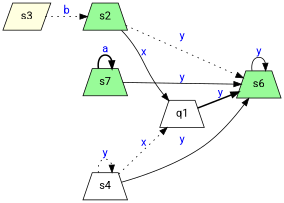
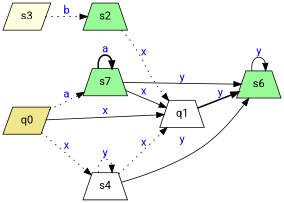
  digraph {
    fontname=Roboto
    rankdir=LR
    node [fillcolor=palegreen fontname=Roboto shape=trapezium style=filled]
    edge [fontname=Roboto style=solid]
    s6
    s4 [fillcolor=white]
    q1 [fillcolor=white]
    s3 [fillcolor=lightyellow shape=parallelogram]
    s2
    s7
+   q0 [fillcolor=khaki shape=parallelogram]
    s6 -> s6 [label=<<font color="blue">y</font>>]
    s4 -> s6 [label=<<font color="blue">y</font>>]
    s4 -> s4 [label=<<font color="blue">y</font>> style=dotted]
    s4 -> q1 [label=<<font color="blue">x</font>> style=dotted]
    q1 -> s6 [label=<<font color="blue">y</font>> style=bold]
    s3 -> s2 [label=<<font color="blue">b</font>> style=dotted]
-   s2 -> s6 [label=<<font color="blue">y</font>> style=dotted]
-   s2 -> q1 [label=<<font color="blue">x</font>>]
+   s2 -> q1 [label=<<font color="blue">x</font>> style=dotted]
    s7 -> s6 [label=<<font color="blue">y</font>>]
+   s7 -> q1 [label=<<font color="blue">x</font>>]
    s7 -> s7 [label=<<font color="blue">a</font>> style=bold]
+   q0 -> s4 [label=<<font color="blue">x</font>> style=dotted]
+   q0 -> q1 [label=<<font color="blue">x</font>>]
+   q0 -> s7 [label=<<font color="blue">a</font>> style=dotted]
  }
